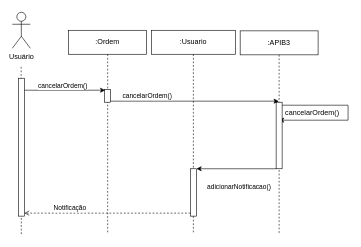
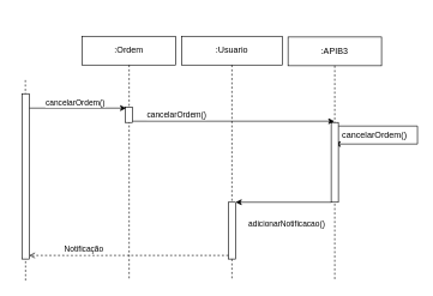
  <mxCell id="0" />
  <mxCell id="1" parent="0" />
- <mxCell id="2" value="Usuário" style="shape=umlActor;verticalLabelPosition=bottom;verticalAlign=top;html=1;" vertex="1" parent="1"><mxGeometry x="20" y="20" width="30" height="60" as="geometry" /></mxCell>
  <mxCell id="3" value="" style="endArrow=none;dashed=1;html=1;rounded=0;" edge="1" parent="1"><mxGeometry width="50" height="50" relative="1" as="geometry"><mxPoint x="35" y="390" as="sourcePoint" /><mxPoint x="34.72" y="110" as="targetPoint" /></mxGeometry></mxCell>
  <mxCell id="4" style="edgeStyle=orthogonalEdgeStyle;rounded=0;orthogonalLoop=1;jettySize=auto;html=1;curved=0;" edge="1" parent="1"><mxGeometry relative="1" as="geometry"><mxPoint x="40" y="150" as="sourcePoint" /><mxPoint x="175" y="150" as="targetPoint" /><Array as="points" /></mxGeometry></mxCell>
  <mxCell id="5" value="cancelarOrdem()" style="edgeLabel;html=1;align=center;verticalAlign=middle;resizable=0;points=[];" vertex="1" connectable="0" parent="4"><mxGeometry x="-0.128" y="1" relative="1" as="geometry"><mxPoint x="4" y="-7" as="offset" /></mxGeometry></mxCell>
  <mxCell id="6" value="" style="html=1;points=[[0,0,0,0,5],[0,1,0,0,-5],[1,0,0,0,5],[1,1,0,0,-5]];perimeter=orthogonalPerimeter;outlineConnect=0;targetShapes=umlLifeline;portConstraint=eastwest;newEdgeStyle={&quot;curved&quot;:0,&quot;rounded&quot;:0};" vertex="1" parent="1"><mxGeometry x="30" y="130" width="10" height="230" as="geometry" /></mxCell>
  <mxCell id="7" value=":Usuario" style="shape=umlLifeline;perimeter=lifelinePerimeter;whiteSpace=wrap;html=1;container=1;dropTarget=0;collapsible=0;recursiveResize=0;outlineConnect=0;portConstraint=eastwest;newEdgeStyle={&quot;curved&quot;:0,&quot;rounded&quot;:0};" vertex="1" parent="1"><mxGeometry x="252" y="50" width="140" height="340" as="geometry" /></mxCell>
  <mxCell id="8" value="" style="html=1;points=[[0,0,0,0,5],[0,1,0,0,-5],[1,0,0,0,5],[1,1,0,0,-5]];perimeter=orthogonalPerimeter;outlineConnect=0;targetShapes=umlLifeline;portConstraint=eastwest;newEdgeStyle={&quot;curved&quot;:0,&quot;rounded&quot;:0};" vertex="1" parent="7"><mxGeometry x="65" y="231" width="10" height="79" as="geometry" /></mxCell>
  <mxCell id="9" value=":APIB3" style="shape=umlLifeline;perimeter=lifelinePerimeter;whiteSpace=wrap;html=1;container=1;dropTarget=0;collapsible=0;recursiveResize=0;outlineConnect=0;portConstraint=eastwest;newEdgeStyle={&quot;curved&quot;:0,&quot;rounded&quot;:0};" vertex="1" parent="1"><mxGeometry x="400" y="51" width="130" height="339" as="geometry" /></mxCell>
  <mxCell id="10" style="edgeStyle=orthogonalEdgeStyle;rounded=0;orthogonalLoop=1;jettySize=auto;html=1;curved=0;exitX=1;exitY=0;exitDx=0;exitDy=5;exitPerimeter=0;" edge="1" parent="9" source="11" target="9"><mxGeometry relative="1" as="geometry"><Array as="points"><mxPoint x="180" y="124" /><mxPoint x="180" y="149" /></Array></mxGeometry></mxCell>
  <mxCell id="11" value="" style="html=1;points=[[0,0,0,0,5],[0,1,0,0,-5],[1,0,0,0,5],[1,1,0,0,-5]];perimeter=orthogonalPerimeter;outlineConnect=0;targetShapes=umlLifeline;portConstraint=eastwest;newEdgeStyle={&quot;curved&quot;:0,&quot;rounded&quot;:0};" vertex="1" parent="9"><mxGeometry x="60" y="119" width="10" height="111" as="geometry" /></mxCell>
  <mxCell id="12" value="" style="edgeStyle=none;orthogonalLoop=1;jettySize=auto;html=1;rounded=0;dashed=1;startArrow=none;startFill=0;endArrow=open;endFill=0;exitX=0;exitY=1;exitDx=0;exitDy=-5;exitPerimeter=0;" edge="1" parent="1" target="6" source="8"><mxGeometry width="100" relative="1" as="geometry"><mxPoint x="390" y="391" as="sourcePoint" /><mxPoint x="42" y="392" as="targetPoint" /><Array as="points" /></mxGeometry></mxCell>
  <mxCell id="13" value="Notificação" style="edgeLabel;html=1;align=center;verticalAlign=middle;resizable=0;points=[];" vertex="1" connectable="0" parent="12"><mxGeometry x="-0.16" y="1" relative="1" as="geometry"><mxPoint x="-86" y="-10" as="offset" /></mxGeometry></mxCell>
  <mxCell id="14" value=":Ordem" style="shape=umlLifeline;perimeter=lifelinePerimeter;whiteSpace=wrap;html=1;container=1;dropTarget=0;collapsible=0;recursiveResize=0;outlineConnect=0;portConstraint=eastwest;newEdgeStyle={&quot;curved&quot;:0,&quot;rounded&quot;:0};" vertex="1" parent="1"><mxGeometry x="114" y="50" width="130" height="340" as="geometry" /></mxCell>
  <mxCell id="15" value="" style="html=1;points=[[0,0,0,0,5],[0,1,0,0,-5],[1,0,0,0,5],[1,1,0,0,-5]];perimeter=orthogonalPerimeter;outlineConnect=0;targetShapes=umlLifeline;portConstraint=eastwest;newEdgeStyle={&quot;curved&quot;:0,&quot;rounded&quot;:0};" vertex="1" parent="14"><mxGeometry x="60" y="99" width="10" height="21" as="geometry" /></mxCell>
  <mxCell id="16" value="" style="endArrow=classic;html=1;rounded=0;" edge="1" parent="1" source="11" target="8"><mxGeometry width="50" height="50" relative="1" as="geometry"><mxPoint x="447" y="281" as="sourcePoint" /><mxPoint x="327" y="365" as="targetPoint" /></mxGeometry></mxCell>
  <mxCell id="17" value="adicionarNotificacao()" style="edgeLabel;html=1;align=center;verticalAlign=middle;resizable=0;points=[];" vertex="1" connectable="0" parent="16"><mxGeometry x="0.329" y="-2" relative="1" as="geometry"><mxPoint x="25" y="31" as="offset" /></mxGeometry></mxCell>
  <mxCell id="18" value="cancelarOrdem()" style="text;html=1;align=center;verticalAlign=middle;resizable=0;points=[];autosize=1;strokeColor=none;fillColor=none;rotation=0;" vertex="1" parent="1"><mxGeometry x="460" y="173" width="120" height="30" as="geometry" /></mxCell>
  <mxCell id="19" style="edgeStyle=orthogonalEdgeStyle;rounded=0;orthogonalLoop=1;jettySize=auto;html=1;curved=0;exitX=1;exitY=1;exitDx=0;exitDy=0;exitPerimeter=0;" edge="1" parent="1" target="9"><mxGeometry relative="1" as="geometry"><mxPoint x="184" y="168.24" as="sourcePoint" /><mxPoint x="554.5" y="221.757" as="targetPoint" /><Array as="points"><mxPoint x="450" y="169" /><mxPoint x="450" y="169" /></Array></mxGeometry></mxCell>
  <mxCell id="20" value="cancelarOrdem()" style="edgeLabel;html=1;align=center;verticalAlign=middle;resizable=0;points=[];" vertex="1" connectable="0" parent="19"><mxGeometry x="-0.128" y="1" relative="1" as="geometry"><mxPoint x="-62" y="-8" as="offset" /></mxGeometry></mxCell>
